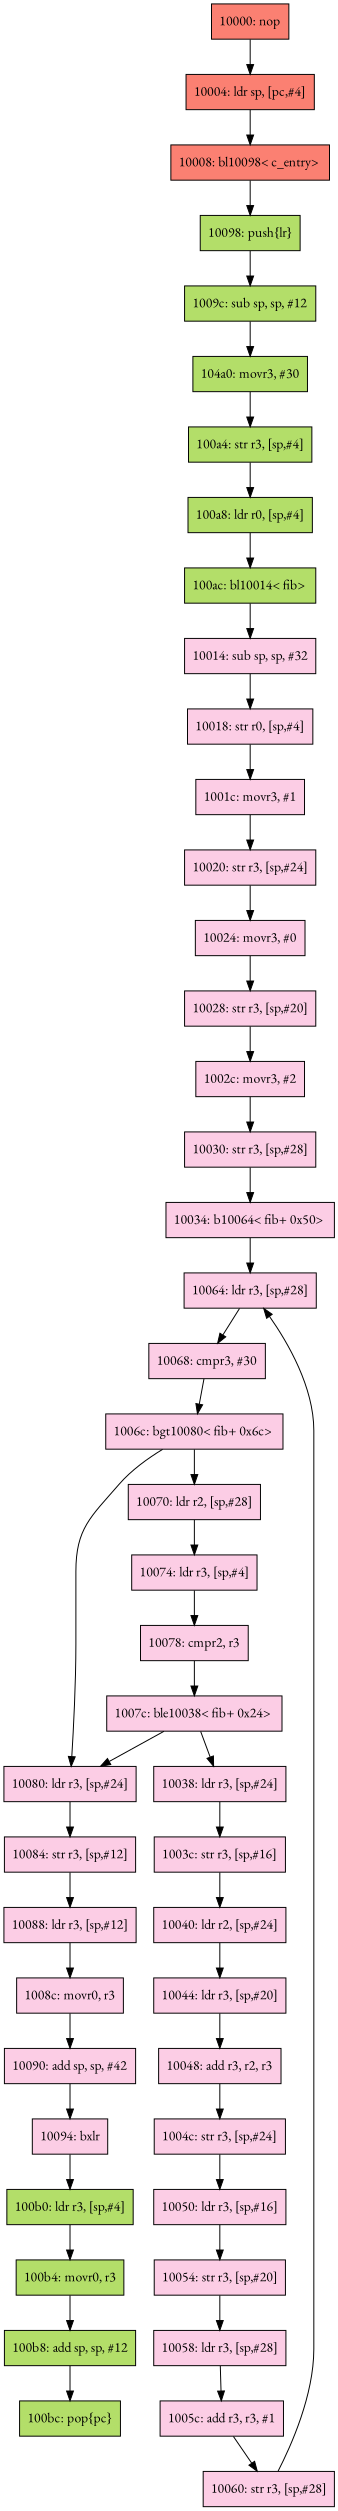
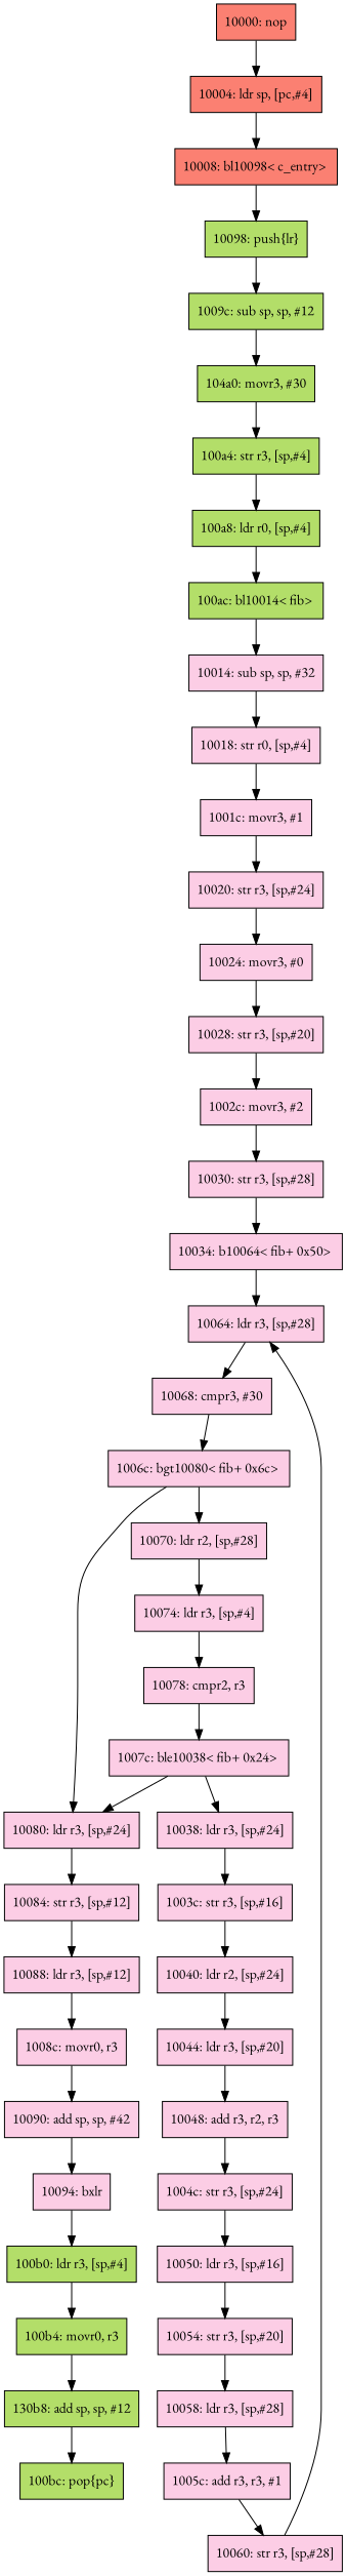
  digraph {
    fontname="EB Garamond"
    node [color=black fillcolor="/set312/8" fontname="EB Garamond" shape=rectangle style=filled]
    edge [fontname="EB Garamond"]
    n1 [fillcolor="/set312/4" label="10000: nop"]
    n2 [fillcolor="/set312/4" label="10004: ldr sp, [pc,#4]"]
    n3 [fillcolor="/set312/4" label="10008: bl10098< c_entry> "]
    n4 [fillcolor="/set312/7" label="100b0: ldr r3, [sp,#4]"]
    n5 [fillcolor="/set312/7" label="100b4: movr0, r3"]
-   n6 [fillcolor="/set312/7" label="100b8: add sp, sp, #12"]
+   n6 [fillcolor="/set312/7" label="130b8: add sp, sp, #12"]
    n7 [label="10070: ldr r2, [sp,#28]"]
    n8 [label="10074: ldr r3, [sp,#4]"]
    n9 [label="10078: cmpr2, r3"]
    n10 [label="1006c: bgt10080< fib+ 0x6c> "]
    n11 [label="10080: ldr r3, [sp,#24]"]
    n12 [label="10084: str r3, [sp,#12]"]
    n13 [label="10048: add r3, r2, r3"]
    n14 [label="1004c: str r3, [sp,#24]"]
    n15 [label="10050: ldr r3, [sp,#16]"]
    n16 [label="10054: str r3, [sp,#20]"]
    n17 [label="10034: b10064< fib+ 0x50> "]
    n18 [label="10064: ldr r3, [sp,#28]"]
    n19 [label="10068: cmpr3, #30"]
    n20 [fillcolor="/set312/7" label="104a0: movr3, #30"]
    n21 [fillcolor="/set312/7" label="100a4: str r3, [sp,#4]"]
    n22 [fillcolor="/set312/7" label="100a8: ldr r0, [sp,#4]"]
    n23 [label="10040: ldr r2, [sp,#24]"]
    n24 [label="10044: ldr r3, [sp,#20]"]
    n25 [label="10090: add sp, sp, #42"]
    n26 [label="10094: bxlr"]
    n27 [label="10024: movr3, #0"]
    n28 [label="10028: str r3, [sp,#20]"]
    n29 [label="1002c: movr3, #2"]
    n30 [fillcolor="/set312/7" label="10098: push{lr}"]
    n31 [fillcolor="/set312/7" label="1009c: sub sp, sp, #12"]
    n32 [label="1001c: movr3, #1"]
    n33 [label="10020: str r3, [sp,#24]"]
    n34 [label="10088: ldr r3, [sp,#12]"]
    n35 [label="1008c: movr0, r3"]
    n36 [label="10058: ldr r3, [sp,#28]"]
    n37 [label="1005c: add r3, r3, #1"]
    n38 [label="10060: str r3, [sp,#28]"]
    n39 [label="10038: ldr r3, [sp,#24]"]
    n40 [label="1003c: str r3, [sp,#16]"]
    n41 [label="10018: str r0, [sp,#4]"]
    n42 [fillcolor="/set312/7" label="100ac: bl10014< fib> "]
    n43 [fillcolor="/set312/7" label="100bc: pop{pc}"]
    n44 [label="1007c: ble10038< fib+ 0x24> "]
    n45 [label="10014: sub sp, sp, #32"]
    n46 [label="10030: str r3, [sp,#28]"]
    n1 -> n2
    n2 -> n3
    n3 -> n30
    n4 -> n5
    n5 -> n6
    n6 -> n43
    n7 -> n8
    n8 -> n9
    n9 -> n44
    n10 -> n7
    n10 -> n11
    n11 -> n12
    n12 -> n34
    n13 -> n14
    n14 -> n15
    n15 -> n16
    n16 -> n36
    n17 -> n18
    n18 -> n19
    n19 -> n10
    n20 -> n21
    n21 -> n22
    n22 -> n42
    n23 -> n24
    n24 -> n13
    n25 -> n26
    n26 -> n4
    n27 -> n28
    n28 -> n29
    n29 -> n46
    n30 -> n31
    n31 -> n20
    n32 -> n33
    n33 -> n27
    n34 -> n35
    n35 -> n25
    n36 -> n37
    n37 -> n38
    n38 -> n18
    n39 -> n40
    n40 -> n23
    n41 -> n32
    n42 -> n45
    n44 -> n11
    n44 -> n39
    n45 -> n41
    n46 -> n17
  }
